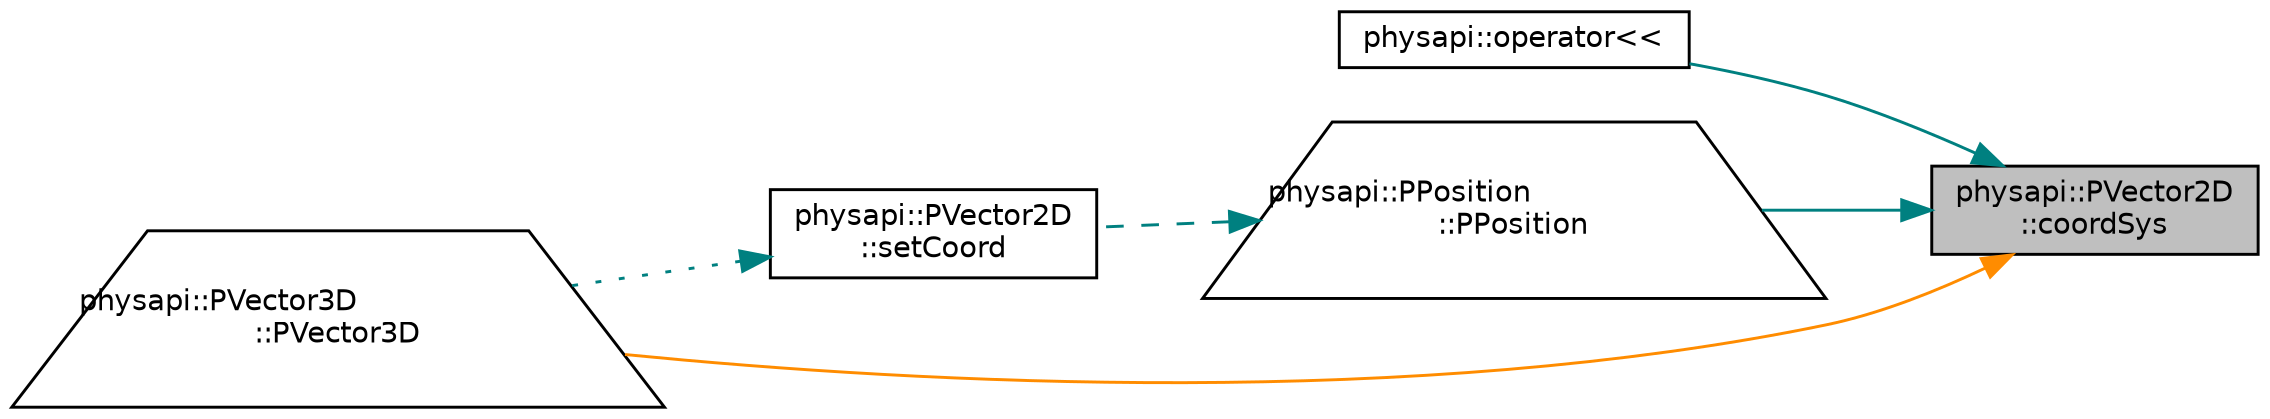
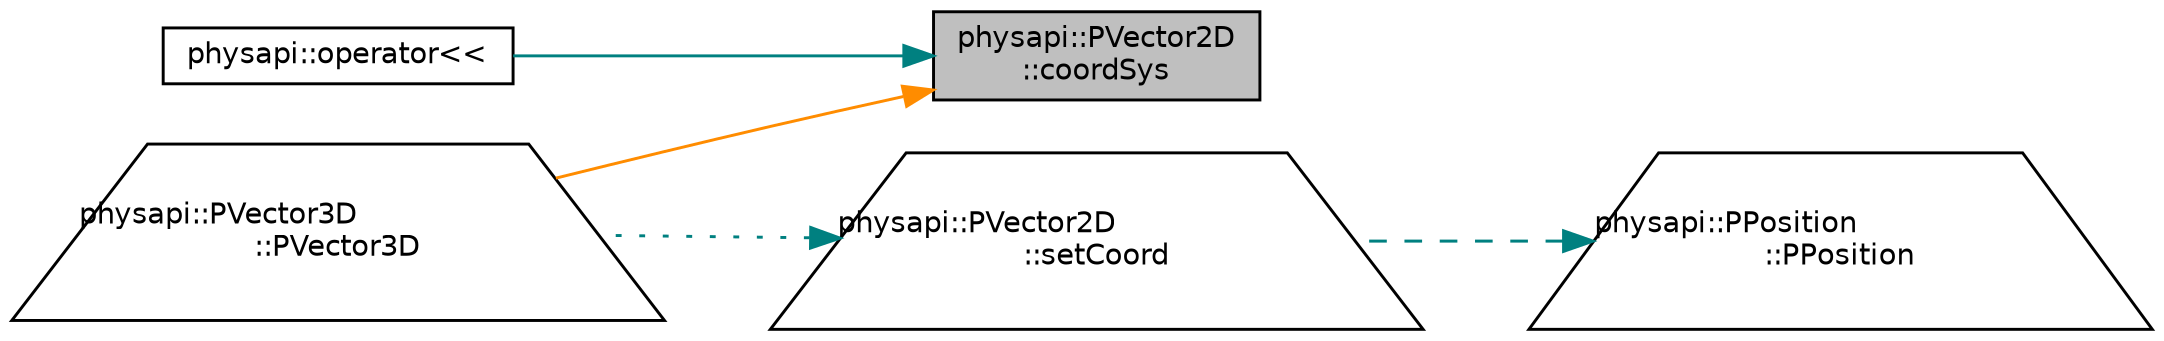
  digraph {
    rankdir=RL
    node [color=black fillcolor=white fontname=Helvetica fontsize=10 shape=trapezium style=filled]
    edge [color=teal dir=back fontname=Helvetica fontsize=10 labelfontname=Helvetica labelfontsize=10 style=solid]
    n1 [fillcolor=grey75 fontcolor=black height=0.2 label="physapi::PVector2D\l::coordSys" shape=box width=0.4]
    n2 [height=0.2 label="physapi::operator\<\<" shape=box width=0.4]
    n3 [height=0.2 label="physapi::PPosition\l::PPosition" width=0.4]
    n4 [height=0.2 label="physapi::PVector3D\l::PVector3D" width=0.4]
-   n5 [height=0.2 label="physapi::PVector2D\l::setCoord" shape=box width=0.4]
+   n5 [height=0.2 label="physapi::PVector2D\l::setCoord" width=0.4]
    n1 -> n2
-   n1 -> n3
    n1 -> n4 [color=darkorange]
    n3 -> n5 [style=dashed]
    n5 -> n4 [style=dotted]
  }
